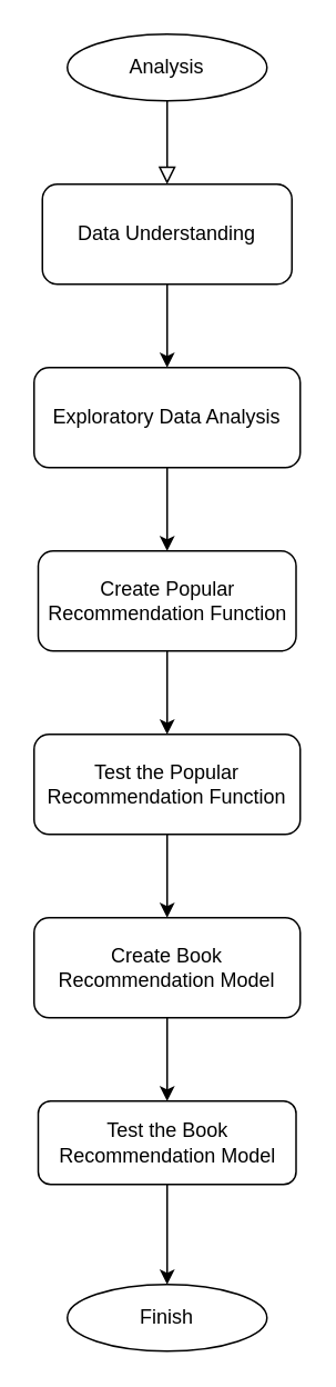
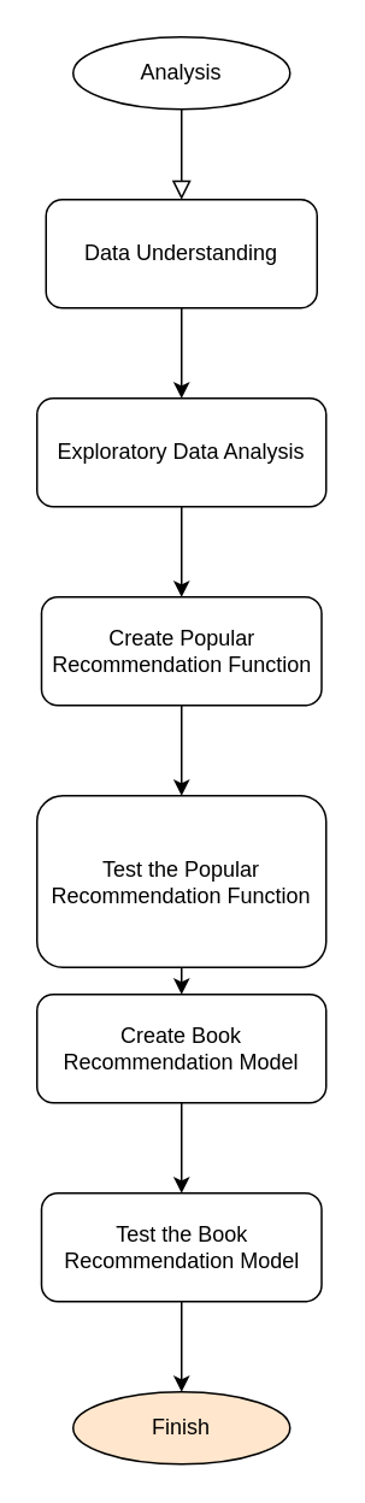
  <mxCell id="0" />
  <mxCell id="1" parent="0" />
  <mxCell id="2" value="" style="rounded=0;html=1;jettySize=auto;orthogonalLoop=1;fontSize=11;endArrow=block;endFill=0;endSize=8;strokeWidth=1;shadow=0;labelBackgroundColor=none;edgeStyle=orthogonalEdgeStyle;exitX=0.5;exitY=1;exitDx=0;exitDy=0;entryX=0.5;entryY=0;entryDx=0;entryDy=0;" parent="1" source="3" target="6" edge="1"><mxGeometry relative="1" as="geometry"><mxPoint x="100" y="60" as="sourcePoint" /><mxPoint x="100" y="110" as="targetPoint" /></mxGeometry></mxCell>
  <mxCell id="3" value="Analysis" style="ellipse;whiteSpace=wrap;html=1;" parent="1" vertex="1"><mxGeometry x="40" y="20" width="120" height="40" as="geometry" /></mxCell>
- <mxCell id="4" value="Finish" style="ellipse;whiteSpace=wrap;html=1;" parent="1" vertex="1"><mxGeometry x="40" y="770" width="120" height="40" as="geometry" /></mxCell>
+ <mxCell id="4" value="Finish" style="ellipse;whiteSpace=wrap;html=1;fillColor=#ffe6cc;" parent="1" vertex="1"><mxGeometry x="40" y="770" width="120" height="40" as="geometry" /></mxCell>
  <mxCell id="5" style="edgeStyle=orthogonalEdgeStyle;rounded=0;orthogonalLoop=1;jettySize=auto;html=1;exitX=0.5;exitY=1;exitDx=0;exitDy=0;" parent="1" source="6" target="8" edge="1"><mxGeometry relative="1" as="geometry" /></mxCell>
  <mxCell id="6" value="Data Understanding" style="rounded=1;whiteSpace=wrap;html=1;" parent="1" vertex="1"><mxGeometry x="25" y="110" width="150" height="60" as="geometry" /></mxCell>
  <mxCell id="7" style="edgeStyle=orthogonalEdgeStyle;rounded=0;orthogonalLoop=1;jettySize=auto;html=1;exitX=0.5;exitY=1;exitDx=0;exitDy=0;entryX=0.5;entryY=0;entryDx=0;entryDy=0;" parent="1" source="8" target="10" edge="1"><mxGeometry relative="1" as="geometry" /></mxCell>
  <mxCell id="8" value="Exploratory Data Analysis" style="rounded=1;whiteSpace=wrap;html=1;" parent="1" vertex="1"><mxGeometry x="20" y="220" width="160" height="60" as="geometry" /></mxCell>
  <mxCell id="9" style="edgeStyle=orthogonalEdgeStyle;rounded=0;orthogonalLoop=1;jettySize=auto;html=1;exitX=0.5;exitY=1;exitDx=0;exitDy=0;entryX=0.5;entryY=0;entryDx=0;entryDy=0;" parent="1" source="10" target="12" edge="1"><mxGeometry relative="1" as="geometry" /></mxCell>
  <mxCell id="10" value="Create Popular Recommendation Function" style="rounded=1;whiteSpace=wrap;html=1;" parent="1" vertex="1"><mxGeometry x="22.5" y="330" width="155" height="60" as="geometry" /></mxCell>
  <mxCell id="11" style="edgeStyle=orthogonalEdgeStyle;rounded=0;orthogonalLoop=1;jettySize=auto;html=1;exitX=0.5;exitY=1;exitDx=0;exitDy=0;entryX=0.5;entryY=0;entryDx=0;entryDy=0;" parent="1" source="12" target="14" edge="1"><mxGeometry relative="1" as="geometry" /></mxCell>
- <mxCell id="12" value="Test the Popular Recommendation Function" style="rounded=1;whiteSpace=wrap;html=1;" parent="1" vertex="1"><mxGeometry x="20" y="440" width="160" height="60" as="geometry" /></mxCell>
+ <mxCell id="12" value="Test the Popular Recommendation Function" style="rounded=1;whiteSpace=wrap;html=1;" parent="1" vertex="1"><mxGeometry x="20" y="440" width="160" height="95" as="geometry" /></mxCell>
  <mxCell id="13" style="edgeStyle=orthogonalEdgeStyle;rounded=0;orthogonalLoop=1;jettySize=auto;html=1;exitX=0.5;exitY=1;exitDx=0;exitDy=0;entryX=0.5;entryY=0;entryDx=0;entryDy=0;" parent="1" source="14" target="16" edge="1"><mxGeometry relative="1" as="geometry" /></mxCell>
  <mxCell id="14" value="Create Book Recommendation Model" style="rounded=1;whiteSpace=wrap;html=1;" parent="1" vertex="1"><mxGeometry x="20" y="550" width="160" height="60" as="geometry" /></mxCell>
  <mxCell id="15" style="edgeStyle=orthogonalEdgeStyle;rounded=0;orthogonalLoop=1;jettySize=auto;html=1;exitX=0.5;exitY=1;exitDx=0;exitDy=0;entryX=0.5;entryY=0;entryDx=0;entryDy=0;" parent="1" source="16" target="4" edge="1"><mxGeometry relative="1" as="geometry" /></mxCell>
- <mxCell id="16" value="Test the Book Recommendation Model" style="rounded=1;whiteSpace=wrap;html=1;" parent="1" vertex="1"><mxGeometry x="22.5" y="660" width="155" height="50" as="geometry" /></mxCell>
+ <mxCell id="16" value="Test the Book Recommendation Model" style="rounded=1;whiteSpace=wrap;html=1;" parent="1" vertex="1"><mxGeometry x="22.5" y="660" width="155" height="60" as="geometry" /></mxCell>
